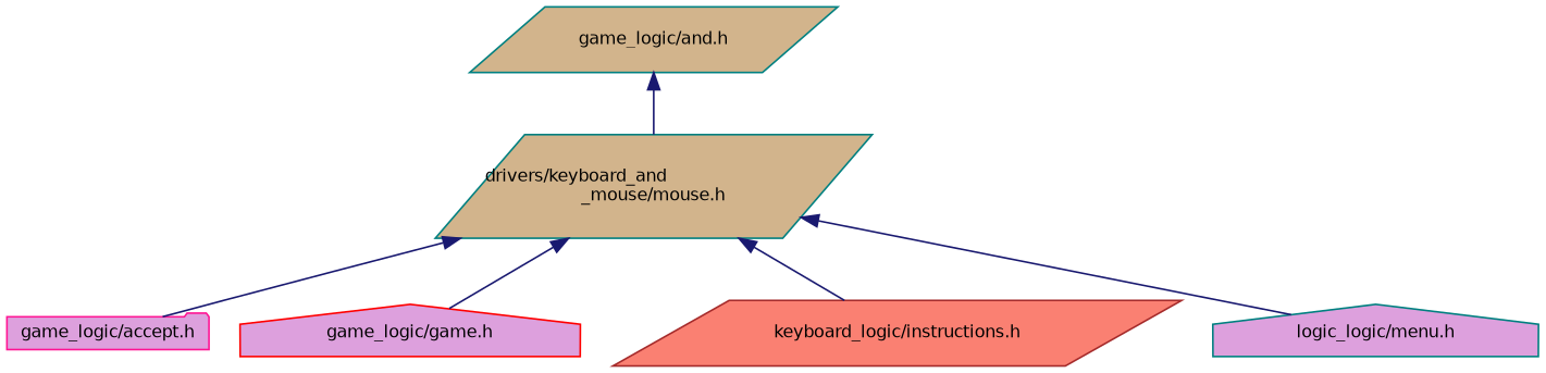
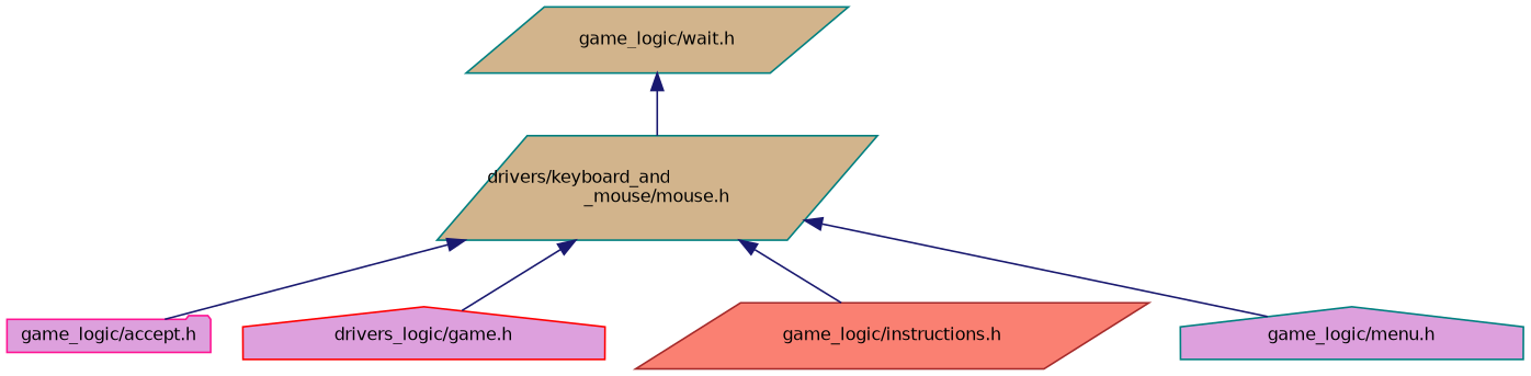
  digraph {
    node [color=teal fillcolor=plum fontname=Helvetica fontsize=10 shape=parallelogram style=filled]
    edge [color=midnightblue dir=back fontname=Helvetica fontsize=10 labelfontname=Helvetica labelfontsize=10 style=solid]
    n1 [fillcolor=tan fontcolor=black height=0.2 label="drivers/keyboard_and\l_mouse/mouse.h" width=0.4]
    n2 [color=deeppink height=0.2 label="game_logic/accept.h" shape=folder width=0.4]
-   n3 [color=red height=0.2 label="game_logic/game.h" shape=house width=0.4]
-   n4 [color=brown fillcolor=salmon height=0.2 label="keyboard_logic/instructions.h" width=0.4]
-   n5 [height=0.2 label="logic_logic/menu.h" shape=house width=0.4]
-   n6 [fillcolor=tan height=0.2 label="game_logic/and.h" width=0.4]
+   n3 [color=red height=0.2 label="drivers_logic/game.h" shape=house width=0.4]
+   n4 [color=brown fillcolor=salmon height=0.2 label="game_logic/instructions.h" width=0.4]
+   n5 [height=0.2 label="game_logic/menu.h" shape=house width=0.4]
+   n6 [fillcolor=tan height=0.2 label="game_logic/wait.h" width=0.4]
    n1 -> n2
    n1 -> n3
    n1 -> n4
    n1 -> n5
    n6 -> n1
  }
